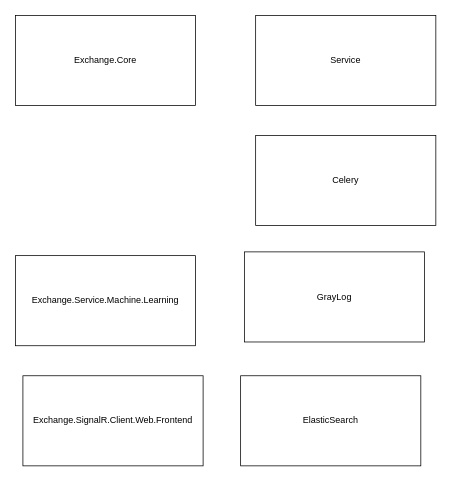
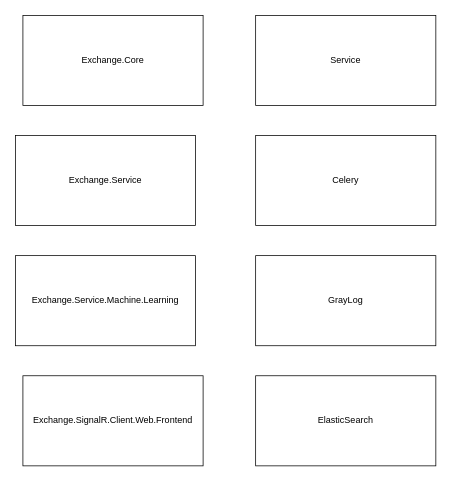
  <mxCell id="0" />
  <mxCell id="1" parent="0" />
- <mxCell id="2" value="Exchange.Core" style="rounded=0;whiteSpace=wrap;html=1;" parent="1" vertex="1"><mxGeometry x="20" y="20" width="240" height="120" as="geometry" /></mxCell>
+ <mxCell id="2" value="Exchange.Core" style="rounded=0;whiteSpace=wrap;html=1;" parent="1" vertex="1"><mxGeometry x="30" y="20" width="240" height="120" as="geometry" /></mxCell>
+ <mxCell id="3" value="Exchange.Service" style="rounded=0;whiteSpace=wrap;html=1;" parent="1" vertex="1"><mxGeometry x="20" y="180" width="240" height="120" as="geometry" /></mxCell>
  <mxCell id="4" value="Exchange.Service.Machine.Learning" style="rounded=0;whiteSpace=wrap;html=1;" parent="1" vertex="1"><mxGeometry x="20" y="340" width="240" height="120" as="geometry" /></mxCell>
  <mxCell id="5" value="Exchange.SignalR.Client.Web.Frontend" style="rounded=0;whiteSpace=wrap;html=1;" parent="1" vertex="1"><mxGeometry x="30" y="500" width="240" height="120" as="geometry" /></mxCell>
  <mxCell id="6" value="Service" style="rounded=0;whiteSpace=wrap;html=1;" parent="1" vertex="1"><mxGeometry x="340" y="20" width="240" height="120" as="geometry" /></mxCell>
  <mxCell id="7" value="Celery" style="rounded=0;whiteSpace=wrap;html=1;" parent="1" vertex="1"><mxGeometry x="340" y="180" width="240" height="120" as="geometry" /></mxCell>
- <mxCell id="8" value="GrayLog" style="rounded=0;whiteSpace=wrap;html=1;" vertex="1" parent="1"><mxGeometry x="325" y="335" width="240" height="120" as="geometry" /></mxCell>
- <mxCell id="9" value="ElasticSearch" style="rounded=0;whiteSpace=wrap;html=1;" vertex="1" parent="1"><mxGeometry x="320" y="500" width="240" height="120" as="geometry" /></mxCell>
+ <mxCell id="8" value="GrayLog" style="rounded=0;whiteSpace=wrap;html=1;" vertex="1" parent="1"><mxGeometry x="340" y="340" width="240" height="120" as="geometry" /></mxCell>
+ <mxCell id="9" value="ElasticSearch" style="rounded=0;whiteSpace=wrap;html=1;" vertex="1" parent="1"><mxGeometry x="340" y="500" width="240" height="120" as="geometry" /></mxCell>
